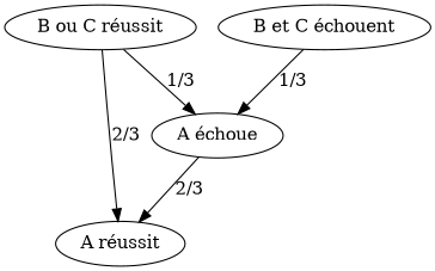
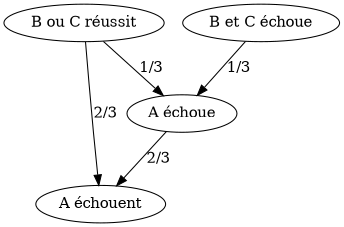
  digraph {
    "B ou C réussit"
-   "A réussit"
+   "A réussit" [label="A échouent"]
    "A échoue"
-   "B et C échouent"
+   "B et C échouent" [label="B et C échoue"]
    "B ou C réussit" -> "A réussit" [label="2/3"]
    "B ou C réussit" -> "A échoue" [label="1/3"]
    "A échoue" -> "A réussit" [label="2/3"]
    "B et C échouent" -> "A échoue" [label="1/3"]
  }
